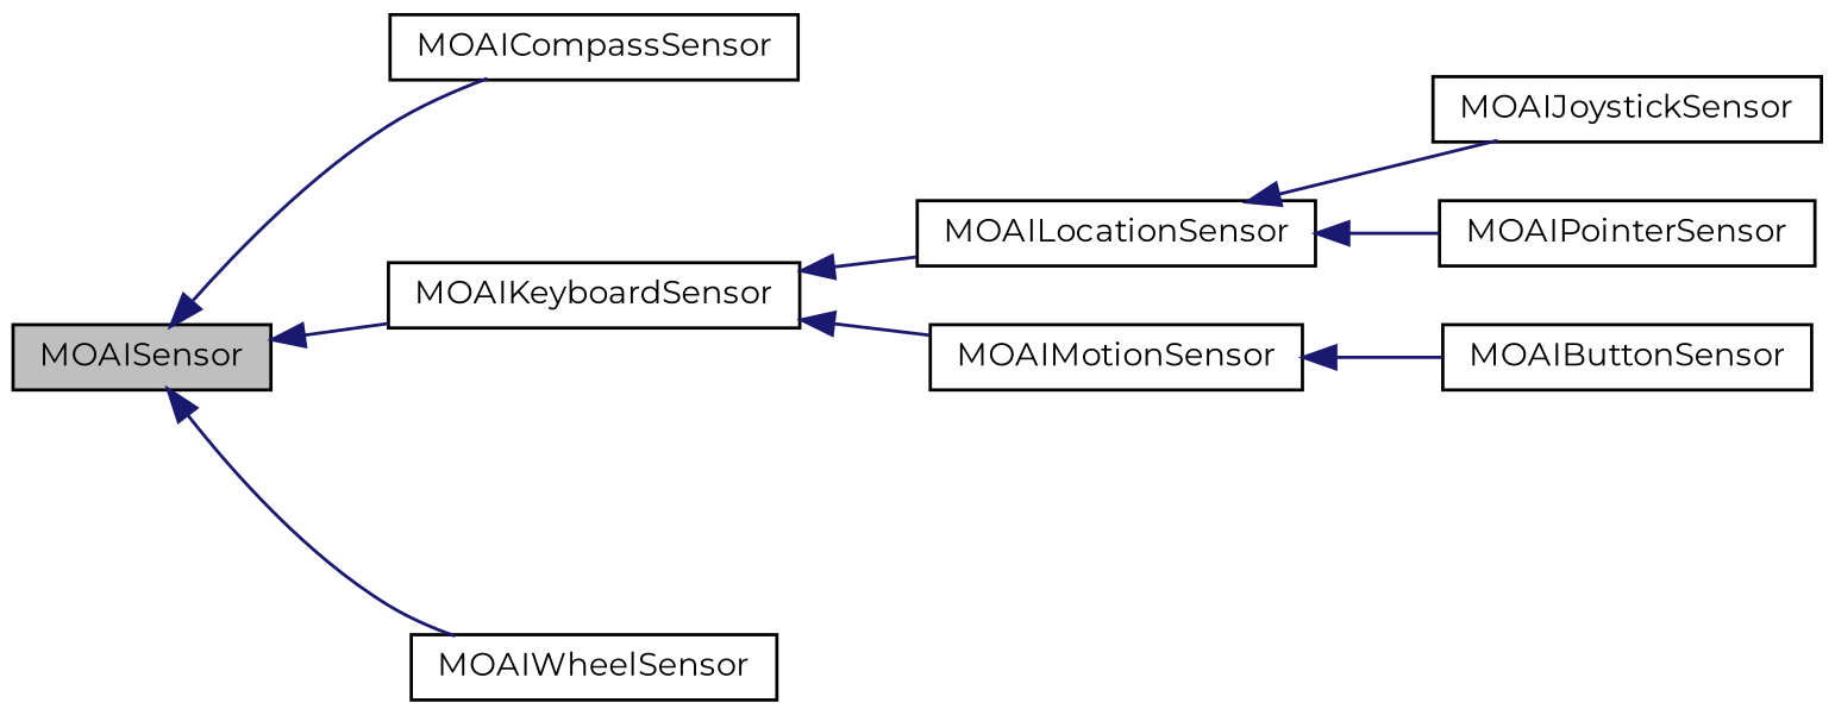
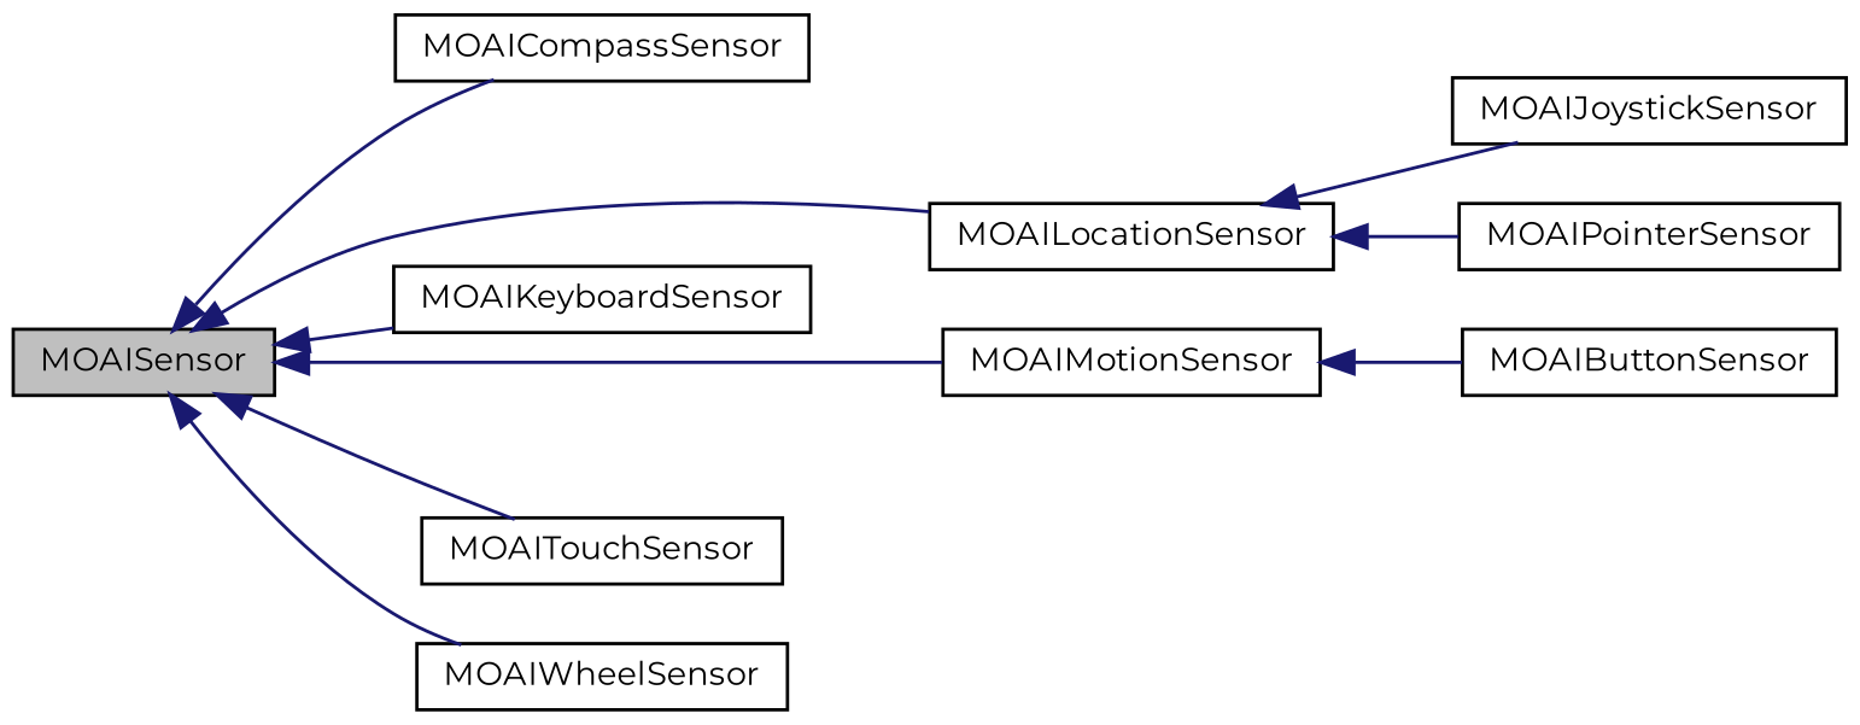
  digraph {
    fontname=Montserrat
    rankdir=LR
    node [color=black fillcolor=white fontname=Montserrat fontsize=10 shape=record style=filled]
    edge [color=midnightblue dir=back fontname=Montserrat fontsize=10 labelfontname=FreeSans labelfontsize=10 style=solid]
    n1 [fillcolor=grey75 fontcolor=black height=0.2 label=MOAISensor width=0.4]
    n2 [height=0.2 label=MOAICompassSensor width=0.4]
    n3 [height=0.2 label=MOAIKeyboardSensor width=0.4]
    n4 [height=0.2 label=MOAILocationSensor width=0.4]
    n5 [height=0.2 label=MOAIMotionSensor width=0.4]
+   n6 [height=0.2 label=MOAITouchSensor width=0.4]
    n7 [height=0.2 label=MOAIWheelSensor width=0.4]
    n8 [height=0.2 label=MOAIButtonSensor width=0.4]
    n9 [height=0.2 label=MOAIJoystickSensor width=0.4]
    n10 [height=0.2 label=MOAIPointerSensor width=0.4]
    n1 -> n2
    n1 -> n3
-   n3 -> n4
-   n3 -> n5
+   n1 -> n4
+   n1 -> n5
+   n1 -> n6
    n1 -> n7
    n4 -> n9
    n4 -> n10
    n5 -> n8
  }
